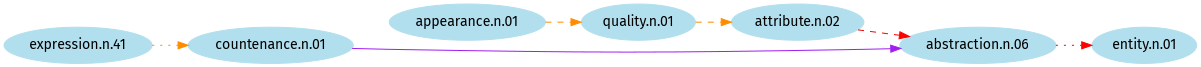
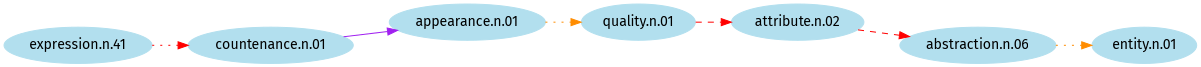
  digraph {
    fontname="Fira Sans"
    rankdir=LR
    node [color=lightblue2 fontname="Fira Sans" style=filled]
    edge [color=darkorange fontname="Fira Sans" style=dashed]
    n1 [label="expression.n.41"]
    "countenance.n.01"
    "appearance.n.01"
    "quality.n.01"
    "attribute.n.02"
    "abstraction.n.06"
    "entity.n.01"
-   n1 -> "countenance.n.01" [style=dotted]
-   "countenance.n.01" -> "abstraction.n.06" [color=purple style=solid]
-   "appearance.n.01" -> "quality.n.01"
-   "quality.n.01" -> "attribute.n.02"
+   n1 -> "countenance.n.01" [color=red style=dotted]
+   "countenance.n.01" -> "appearance.n.01" [color=purple style=solid]
+   "appearance.n.01" -> "quality.n.01" [style=dotted]
+   "quality.n.01" -> "attribute.n.02" [color=red]
    "attribute.n.02" -> "abstraction.n.06" [color=red]
-   "abstraction.n.06" -> "entity.n.01" [color=red style=dotted]
+   "abstraction.n.06" -> "entity.n.01" [style=dotted]
  }
